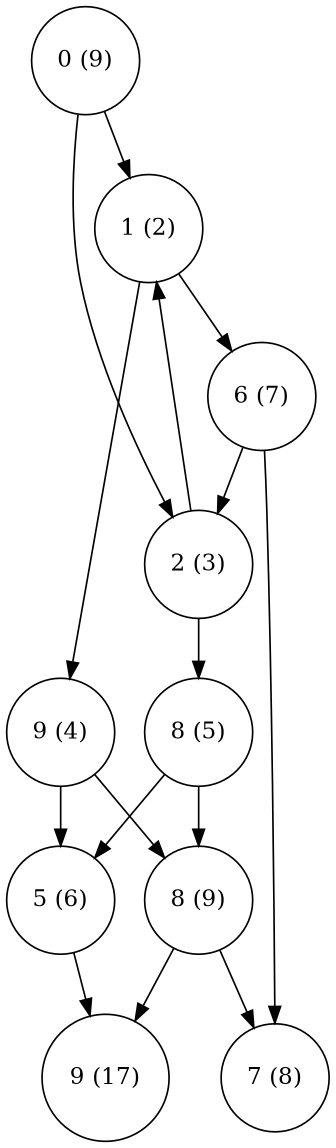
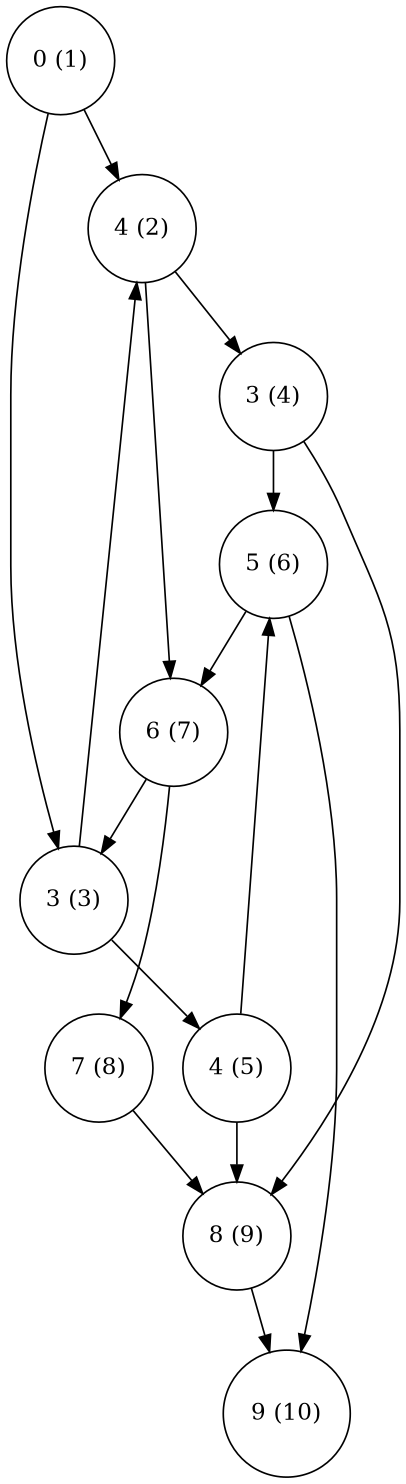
  digraph {
    node [shape=circle]
-   n1 [label="0 (9)"]
-   n2 [label="1 (2)"]
-   n3 [label="2 (3)"]
-   n4 [label="9 (4)"]
+   n1 [label="0 (1)"]
+   n2 [label="4 (2)"]
+   n3 [label="3 (3)"]
+   n4 [label="3 (4)"]
    n5 [label="6 (7)"]
-   n6 [label="8 (5)"]
+   n6 [label="4 (5)"]
    n7 [label="5 (6)"]
    n8 [label="8 (9)"]
    n9 [label="7 (8)"]
-   n10 [label="9 (17)"]
+   n10 [label="9 (10)"]
    n1 -> n2
    n1 -> n3
    n2 -> n4
    n2 -> n5
    n3 -> n2
    n3 -> n6
    n4 -> n7
    n4 -> n8
    n5 -> n3
    n5 -> n9
    n6 -> n7
    n6 -> n8
+   n7 -> n5
    n7 -> n10
    n8 -> n10
-   n8 -> n9
+   n9 -> n8
  }
